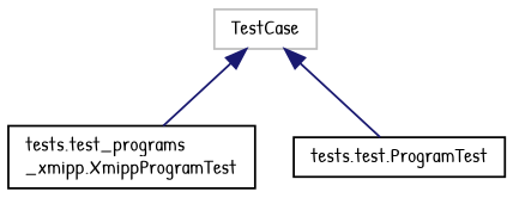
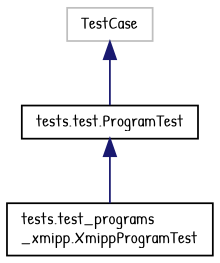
  digraph {
    fontname="Patrick Hand"
    node [color=black fillcolor=white fontname="Patrick Hand" fontsize=10 shape=record style=filled]
    edge [color=midnightblue dir=back fontname="Patrick Hand" fontsize=10 labelfontname=Helvetica labelfontsize=10 style=solid]
    n1 [height=0.2 label="tests.test_programs\l_xmipp.XmippProgramTest" width=0.4]
    n2 [height=0.2 label="tests.test.ProgramTest" width=0.4]
    n3 [color=grey75 height=0.2 label=TestCase width=0.4]
-   n3 -> n1
+   n2 -> n1
    n3 -> n2
  }
